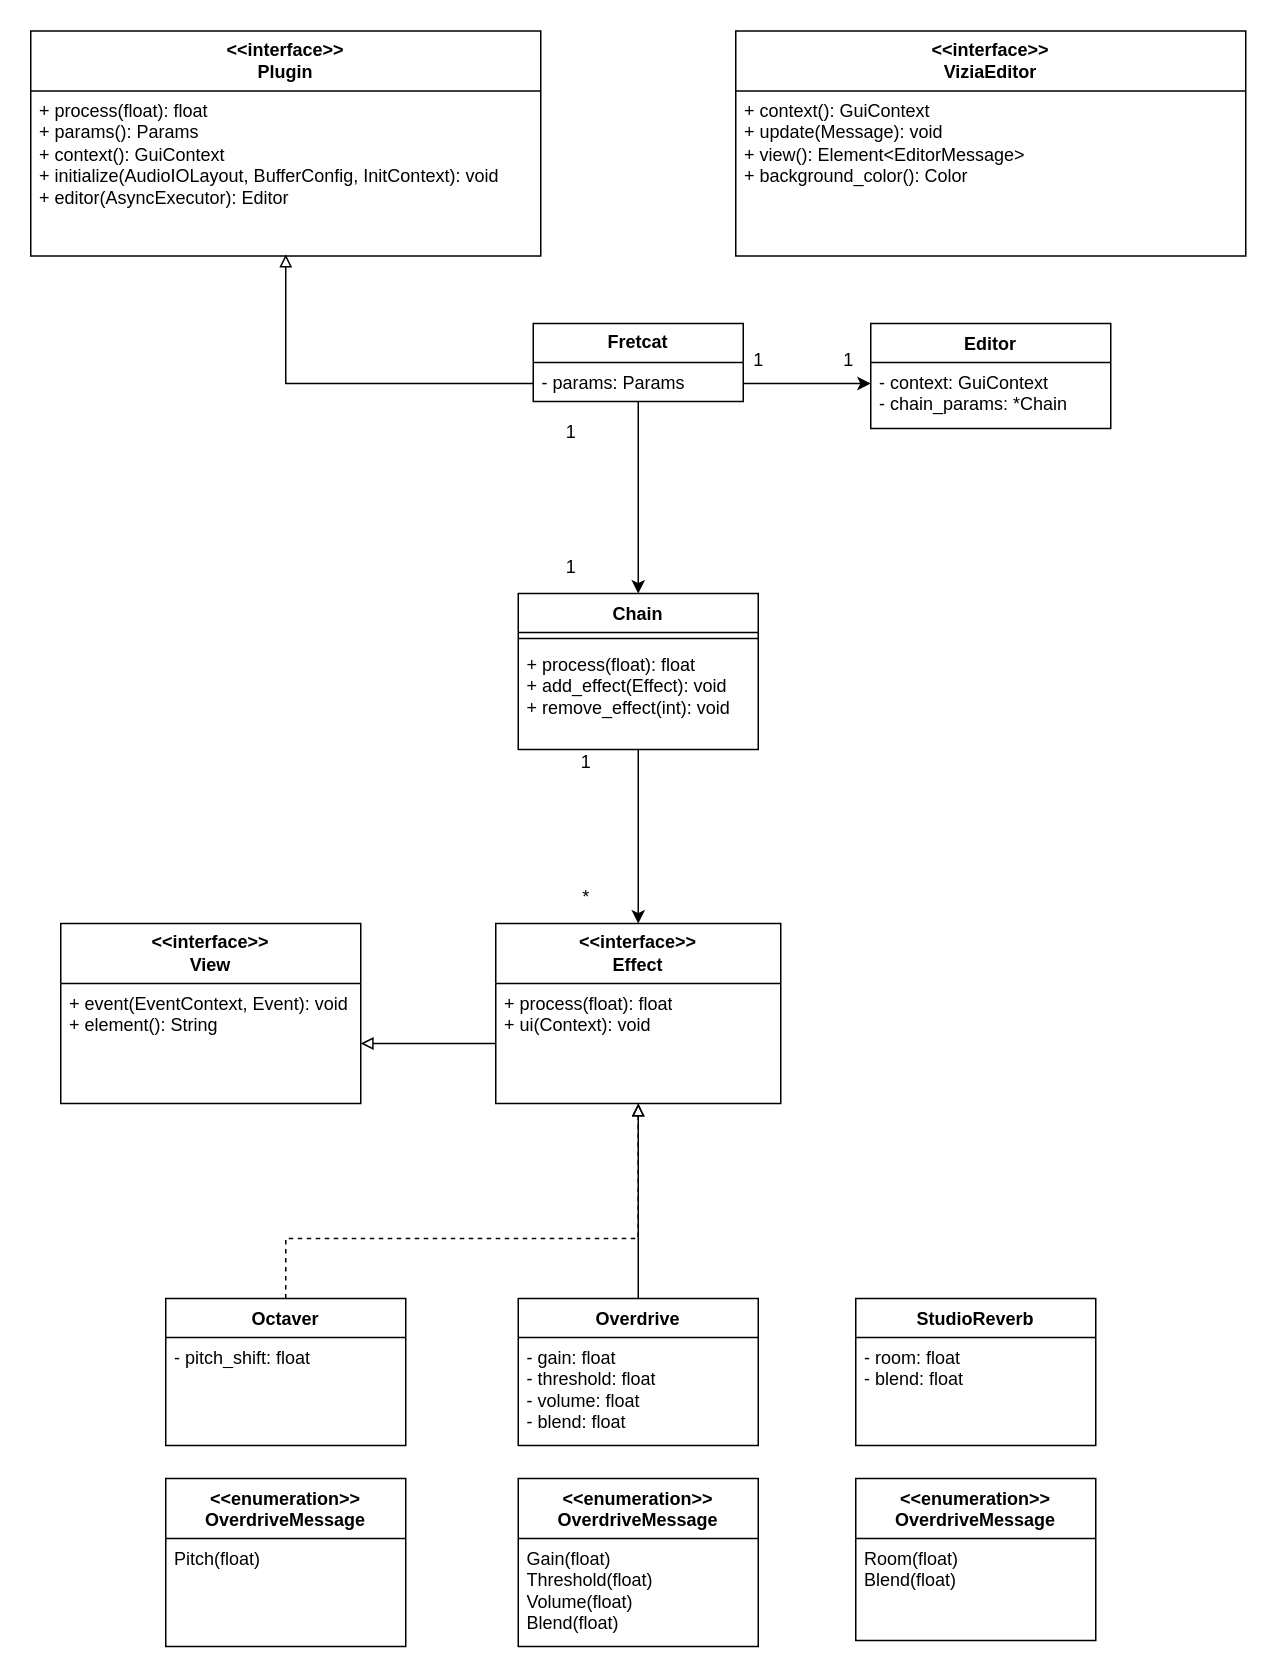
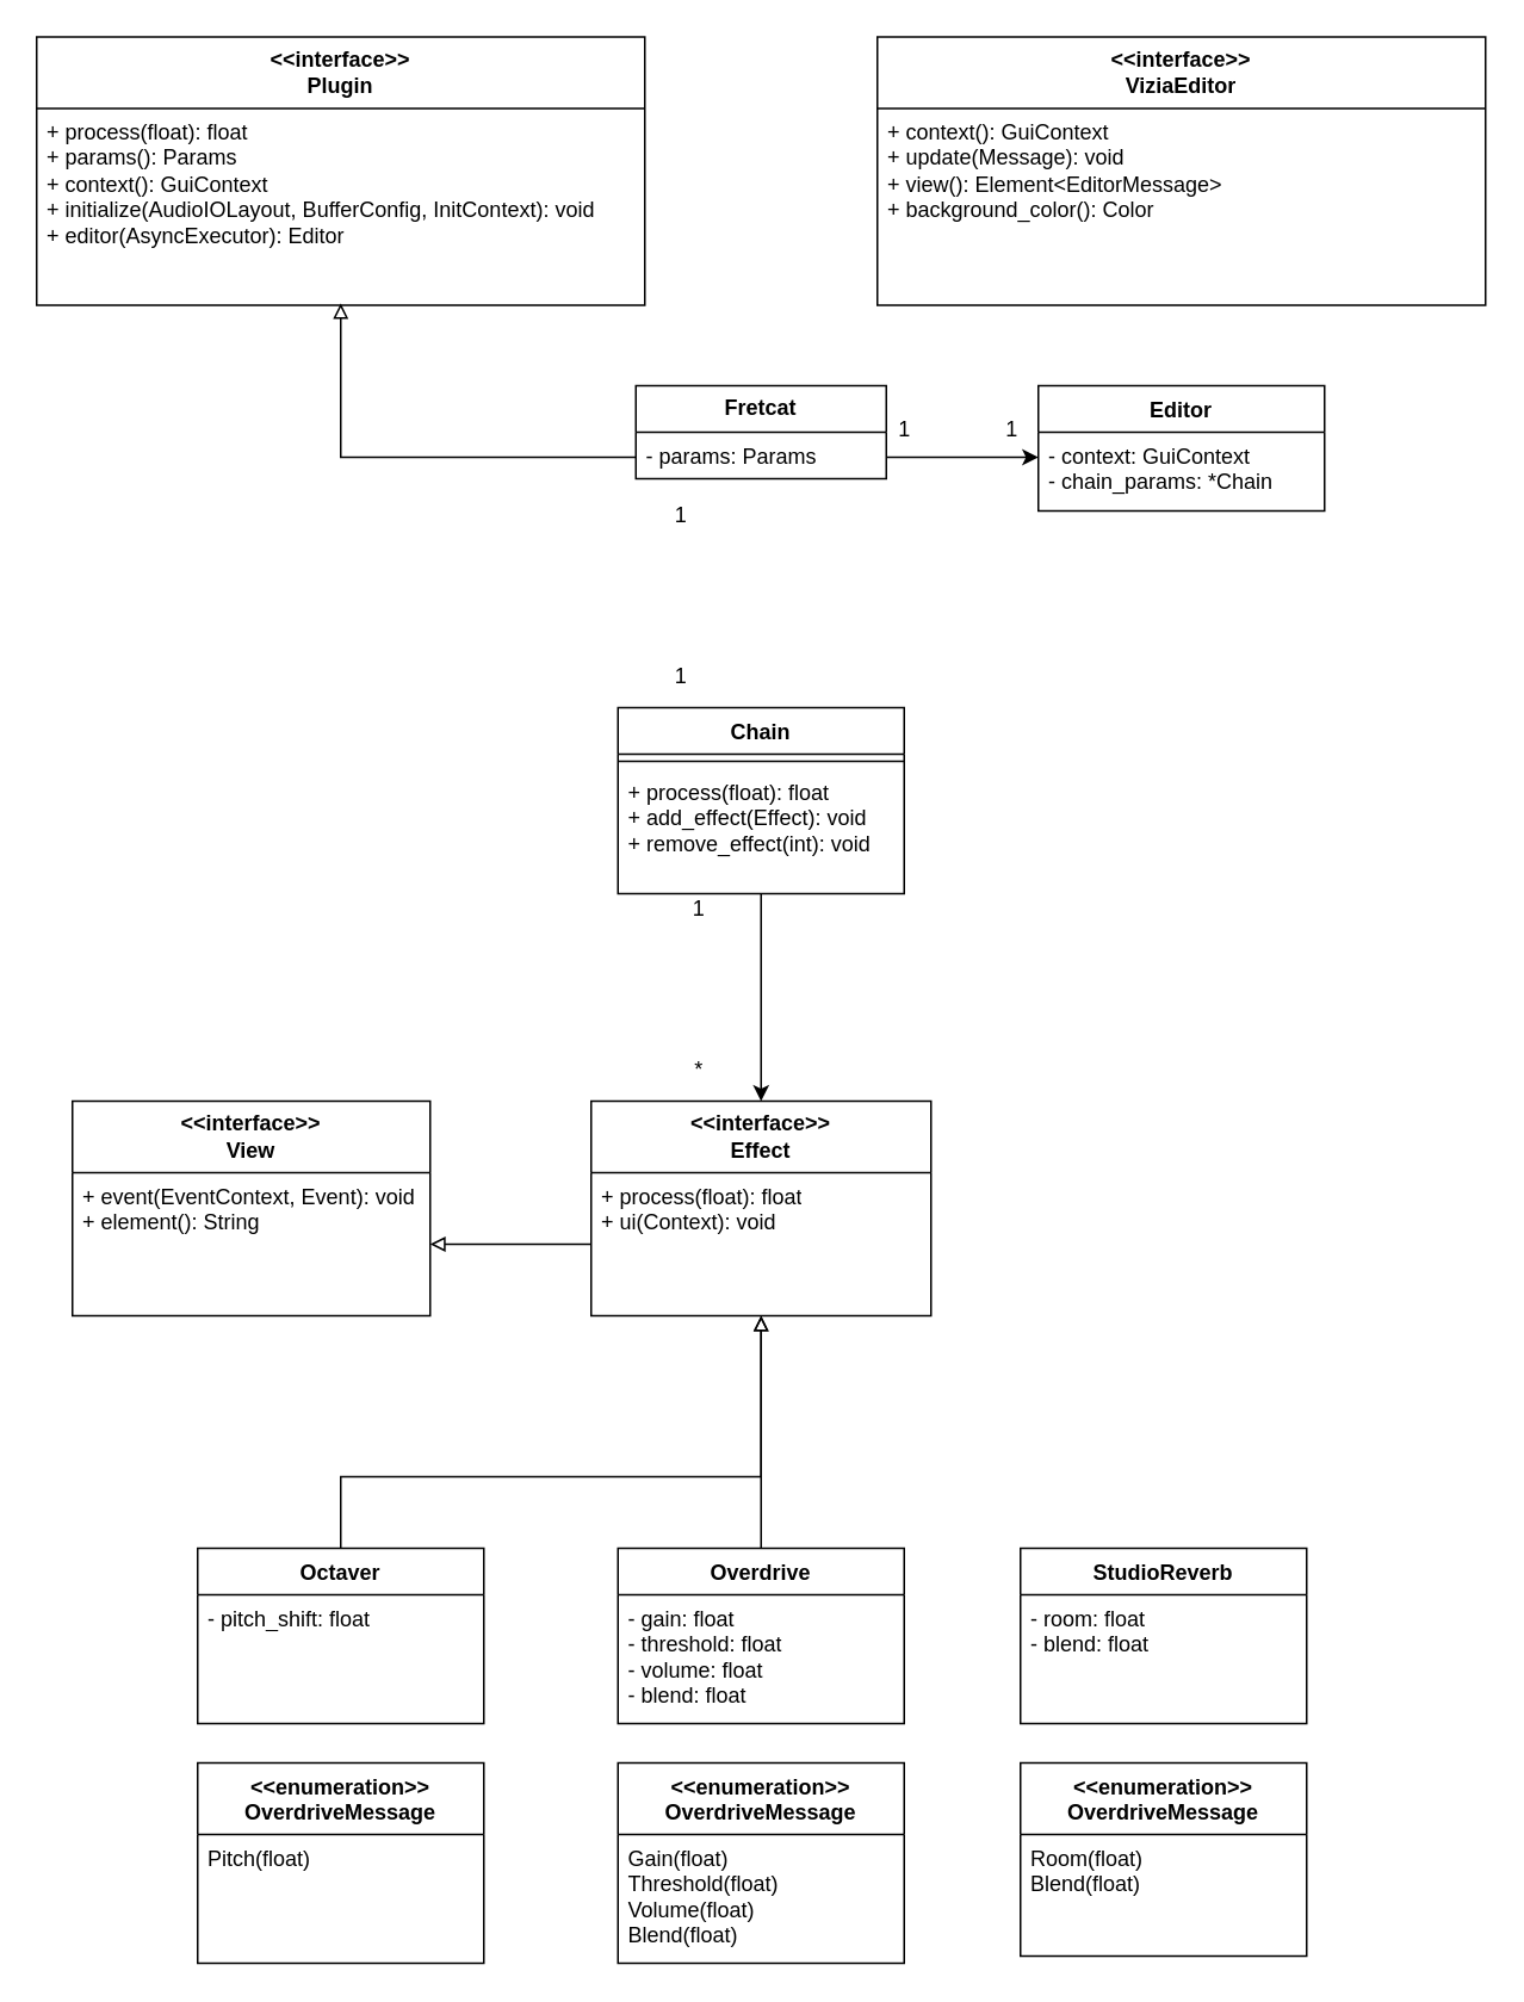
  <mxCell id="0" />
  <mxCell id="1" parent="0" />
  <mxCell id="2" value="&lt;div&gt;&lt;b&gt;&amp;lt;&amp;lt;interface&amp;gt;&amp;gt;&lt;/b&gt;&lt;/div&gt;&lt;div&gt;&lt;b&gt;Effect&lt;br&gt;&lt;/b&gt;&lt;/div&gt;" style="swimlane;fontStyle=0;childLayout=stackLayout;horizontal=1;startSize=40;fillColor=none;horizontalStack=0;resizeParent=1;resizeParentMax=0;resizeLast=0;collapsible=1;marginBottom=0;whiteSpace=wrap;html=1;" parent="1" vertex="1"><mxGeometry x="330" y="615" width="190" height="120" as="geometry" /></mxCell>
  <mxCell id="3" value="&lt;div&gt;+ process(float): float&lt;/div&gt;&lt;div&gt;+ ui(Context): void&lt;br&gt;&lt;/div&gt;" style="text;strokeColor=none;fillColor=none;align=left;verticalAlign=top;spacingLeft=4;spacingRight=4;overflow=hidden;rotatable=0;points=[[0,0.5],[1,0.5]];portConstraint=eastwest;whiteSpace=wrap;html=1;" parent="2" vertex="1"><mxGeometry y="40" width="190" height="80" as="geometry" /></mxCell>
  <mxCell id="4" value="&lt;div&gt;&lt;b&gt;&amp;lt;&amp;lt;interface&amp;gt;&amp;gt;&lt;/b&gt;&lt;/div&gt;&lt;div&gt;&lt;b&gt;Plugin&lt;br&gt;&lt;/b&gt;&lt;/div&gt;" style="swimlane;fontStyle=0;childLayout=stackLayout;horizontal=1;startSize=40;fillColor=none;horizontalStack=0;resizeParent=1;resizeParentMax=0;resizeLast=0;collapsible=1;marginBottom=0;whiteSpace=wrap;html=1;" parent="1" vertex="1"><mxGeometry x="20" y="20" width="340" height="150" as="geometry" /></mxCell>
  <mxCell id="5" value="&lt;div&gt;+ process(float): float&lt;/div&gt;&lt;div&gt;+ params(): Params&lt;br&gt;&lt;/div&gt;&lt;div&gt;+ context(): GuiContext&lt;/div&gt;&lt;div&gt;+ initialize(AudioIOLayout, BufferConfig, InitContext): void&lt;br&gt;&lt;/div&gt;&lt;div&gt;+ editor(AsyncExecutor): Editor&lt;br&gt;&lt;/div&gt;" style="text;strokeColor=none;fillColor=none;align=left;verticalAlign=top;spacingLeft=4;spacingRight=4;overflow=hidden;rotatable=0;points=[[0,0.5],[1,0.5]];portConstraint=eastwest;whiteSpace=wrap;html=1;" parent="4" vertex="1"><mxGeometry y="40" width="340" height="110" as="geometry" /></mxCell>
  <mxCell id="6" style="edgeStyle=orthogonalEdgeStyle;rounded=0;orthogonalLoop=1;jettySize=auto;html=1;entryX=0.5;entryY=0.991;entryDx=0;entryDy=0;entryPerimeter=0;endArrow=block;endFill=0;" parent="1" source="9" target="5" edge="1"><mxGeometry relative="1" as="geometry"><Array as="points"><mxPoint x="190" y="255" /></Array></mxGeometry></mxCell>
  <mxCell id="7" style="edgeStyle=orthogonalEdgeStyle;rounded=0;orthogonalLoop=1;jettySize=auto;html=1;" edge="1" parent="1" source="9" target="11"><mxGeometry relative="1" as="geometry"><Array as="points"><mxPoint x="540" y="255" /><mxPoint x="540" y="255" /></Array></mxGeometry></mxCell>
- <mxCell id="8" style="edgeStyle=orthogonalEdgeStyle;rounded=0;orthogonalLoop=1;jettySize=auto;html=1;" edge="1" parent="1" source="9" target="17"><mxGeometry relative="1" as="geometry" /></mxCell>
  <mxCell id="9" value="&lt;b&gt;Fretcat&lt;/b&gt;" style="swimlane;fontStyle=0;childLayout=stackLayout;horizontal=1;startSize=26;fillColor=none;horizontalStack=0;resizeParent=1;resizeParentMax=0;resizeLast=0;collapsible=1;marginBottom=0;whiteSpace=wrap;html=1;swimlaneLine=1;rounded=0;" parent="1" vertex="1"><mxGeometry x="355" y="215" width="140" height="52" as="geometry" /></mxCell>
  <mxCell id="10" value="- params: Params" style="text;strokeColor=none;fillColor=none;align=left;verticalAlign=top;spacingLeft=4;spacingRight=4;overflow=hidden;rotatable=0;points=[[0,0.5],[1,0.5]];portConstraint=eastwest;whiteSpace=wrap;html=1;" parent="9" vertex="1"><mxGeometry y="26" width="140" height="26" as="geometry" /></mxCell>
  <mxCell id="11" value="Editor" style="swimlane;fontStyle=1;align=center;verticalAlign=top;childLayout=stackLayout;horizontal=1;startSize=26;horizontalStack=0;resizeParent=1;resizeParentMax=0;resizeLast=0;collapsible=1;marginBottom=0;whiteSpace=wrap;html=1;" parent="1" vertex="1"><mxGeometry x="580" y="215" width="160" height="70" as="geometry" /></mxCell>
  <mxCell id="12" value="&lt;div&gt;- context: GuiContext&lt;/div&gt;&lt;div&gt;- chain_params: *Chain&lt;/div&gt;" style="text;strokeColor=none;fillColor=none;align=left;verticalAlign=top;spacingLeft=4;spacingRight=4;overflow=hidden;rotatable=0;points=[[0,0.5],[1,0.5]];portConstraint=eastwest;whiteSpace=wrap;html=1;" parent="11" vertex="1"><mxGeometry y="26" width="160" height="44" as="geometry" /></mxCell>
  <mxCell id="13" value="" style="line;strokeWidth=1;fillColor=none;align=left;verticalAlign=middle;spacingTop=-1;spacingLeft=3;spacingRight=3;rotatable=0;labelPosition=right;points=[];portConstraint=eastwest;strokeColor=none;" parent="11" vertex="1"><mxGeometry y="70" width="160" as="geometry" /></mxCell>
  <mxCell id="14" value="&lt;div&gt;&lt;b&gt;&amp;lt;&amp;lt;interface&amp;gt;&amp;gt;&lt;/b&gt;&lt;/div&gt;&lt;div&gt;&lt;b&gt;ViziaEditor&lt;br&gt;&lt;/b&gt;&lt;/div&gt;" style="swimlane;fontStyle=0;childLayout=stackLayout;horizontal=1;startSize=40;fillColor=none;horizontalStack=0;resizeParent=1;resizeParentMax=0;resizeLast=0;collapsible=1;marginBottom=0;whiteSpace=wrap;html=1;" parent="1" vertex="1"><mxGeometry x="490" y="20" width="340" height="150" as="geometry" /></mxCell>
  <mxCell id="15" value="&lt;div&gt;+ context(): GuiContext&lt;/div&gt;&lt;div&gt;+ update(Message): void&lt;br&gt;&lt;/div&gt;&lt;div&gt;+ view(): Element&amp;lt;EditorMessage&amp;gt;&lt;br&gt;&lt;/div&gt;&lt;div&gt;+ background_color(): Color&lt;br&gt;&lt;/div&gt;" style="text;strokeColor=none;fillColor=none;align=left;verticalAlign=top;spacingLeft=4;spacingRight=4;overflow=hidden;rotatable=0;points=[[0,0.5],[1,0.5]];portConstraint=eastwest;whiteSpace=wrap;html=1;" parent="14" vertex="1"><mxGeometry y="40" width="340" height="110" as="geometry" /></mxCell>
  <mxCell id="16" style="edgeStyle=orthogonalEdgeStyle;rounded=0;orthogonalLoop=1;jettySize=auto;html=1;" edge="1" parent="1" source="17" target="2"><mxGeometry relative="1" as="geometry" /></mxCell>
  <mxCell id="17" value="Chain" style="swimlane;fontStyle=1;align=center;verticalAlign=top;childLayout=stackLayout;horizontal=1;startSize=26;horizontalStack=0;resizeParent=1;resizeParentMax=0;resizeLast=0;collapsible=1;marginBottom=0;whiteSpace=wrap;html=1;" parent="1" vertex="1"><mxGeometry x="345" y="395" width="160" height="104" as="geometry" /></mxCell>
  <mxCell id="18" value="" style="line;strokeWidth=1;fillColor=none;align=left;verticalAlign=middle;spacingTop=-1;spacingLeft=3;spacingRight=3;rotatable=0;labelPosition=right;points=[];portConstraint=eastwest;strokeColor=inherit;" parent="17" vertex="1"><mxGeometry y="26" width="160" height="8" as="geometry" /></mxCell>
  <mxCell id="19" value="&lt;div&gt;+ process(float): float&lt;/div&gt;&lt;div&gt;+ add_effect(Effect): void&lt;/div&gt;&lt;div&gt;+ remove_effect(int): void&lt;/div&gt;" style="text;strokeColor=none;fillColor=none;align=left;verticalAlign=top;spacingLeft=4;spacingRight=4;overflow=hidden;rotatable=0;points=[[0,0.5],[1,0.5]];portConstraint=eastwest;whiteSpace=wrap;html=1;" parent="17" vertex="1"><mxGeometry y="34" width="160" height="70" as="geometry" /></mxCell>
  <mxCell id="20" style="edgeStyle=orthogonalEdgeStyle;rounded=0;orthogonalLoop=1;jettySize=auto;html=1;endArrow=block;endFill=0;" edge="1" parent="1" source="21" target="2"><mxGeometry relative="1" as="geometry" /></mxCell>
  <mxCell id="21" value="Overdrive" style="swimlane;fontStyle=1;align=center;verticalAlign=top;childLayout=stackLayout;horizontal=1;startSize=26;horizontalStack=0;resizeParent=1;resizeParentMax=0;resizeLast=0;collapsible=1;marginBottom=0;whiteSpace=wrap;html=1;" parent="1" vertex="1"><mxGeometry x="345" y="865" width="160" height="98" as="geometry" /></mxCell>
  <mxCell id="22" value="- gain: float&lt;br&gt;- threshold: float&lt;br&gt;- volume: float&lt;br&gt;- blend: float" style="text;strokeColor=none;fillColor=none;align=left;verticalAlign=top;spacingLeft=4;spacingRight=4;overflow=hidden;rotatable=0;points=[[0,0.5],[1,0.5]];portConstraint=eastwest;whiteSpace=wrap;html=1;" parent="21" vertex="1"><mxGeometry y="26" width="160" height="64" as="geometry" /></mxCell>
  <mxCell id="23" value="" style="line;strokeWidth=1;fillColor=none;align=left;verticalAlign=middle;spacingTop=-1;spacingLeft=3;spacingRight=3;rotatable=0;labelPosition=right;points=[];portConstraint=eastwest;strokeColor=none;" parent="21" vertex="1"><mxGeometry y="90" width="160" height="8" as="geometry" /></mxCell>
  <mxCell id="24" value="&lt;div&gt;&lt;b&gt;&amp;lt;&amp;lt;interface&amp;gt;&amp;gt;&lt;/b&gt;&lt;/div&gt;&lt;div&gt;&lt;b&gt;View&lt;br&gt;&lt;/b&gt;&lt;/div&gt;" style="swimlane;fontStyle=0;childLayout=stackLayout;horizontal=1;startSize=40;fillColor=none;horizontalStack=0;resizeParent=1;resizeParentMax=0;resizeLast=0;collapsible=1;marginBottom=0;whiteSpace=wrap;html=1;" vertex="1" parent="1"><mxGeometry x="40" y="615" width="200" height="120" as="geometry" /></mxCell>
  <mxCell id="25" value="&lt;div&gt;+ event(EventContext, Event): void&lt;/div&gt;&lt;div&gt;+ element(): String&lt;/div&gt;" style="text;strokeColor=none;fillColor=none;align=left;verticalAlign=top;spacingLeft=4;spacingRight=4;overflow=hidden;rotatable=0;points=[[0,0.5],[1,0.5]];portConstraint=eastwest;whiteSpace=wrap;html=1;" vertex="1" parent="24"><mxGeometry y="40" width="200" height="80" as="geometry" /></mxCell>
  <mxCell id="26" value="*" style="text;html=1;align=center;verticalAlign=middle;resizable=0;points=[];autosize=1;strokeColor=none;fillColor=none;" vertex="1" parent="1"><mxGeometry x="375" y="583" width="30" height="30" as="geometry" /></mxCell>
  <mxCell id="27" value="1" style="text;html=1;align=center;verticalAlign=middle;resizable=0;points=[];autosize=1;strokeColor=none;fillColor=none;" vertex="1" parent="1"><mxGeometry x="375" y="493" width="30" height="30" as="geometry" /></mxCell>
  <mxCell id="28" style="edgeStyle=orthogonalEdgeStyle;rounded=0;orthogonalLoop=1;jettySize=auto;html=1;endArrow=block;endFill=0;" edge="1" parent="1" source="3" target="25"><mxGeometry relative="1" as="geometry" /></mxCell>
  <mxCell id="29" value="1" style="text;html=1;align=center;verticalAlign=middle;resizable=0;points=[];autosize=1;strokeColor=none;fillColor=none;" vertex="1" parent="1"><mxGeometry x="365" y="273" width="30" height="30" as="geometry" /></mxCell>
  <mxCell id="30" value="1" style="text;html=1;align=center;verticalAlign=middle;resizable=0;points=[];autosize=1;strokeColor=none;fillColor=none;" vertex="1" parent="1"><mxGeometry x="365" y="363" width="30" height="30" as="geometry" /></mxCell>
  <mxCell id="31" value="1" style="text;html=1;align=center;verticalAlign=middle;resizable=0;points=[];autosize=1;strokeColor=none;fillColor=none;" vertex="1" parent="1"><mxGeometry x="490" y="225" width="30" height="30" as="geometry" /></mxCell>
  <mxCell id="32" value="1" style="text;html=1;align=center;verticalAlign=middle;resizable=0;points=[];autosize=1;strokeColor=none;fillColor=none;" vertex="1" parent="1"><mxGeometry x="550" y="225" width="30" height="30" as="geometry" /></mxCell>
  <mxCell id="33" value="StudioReverb" style="swimlane;fontStyle=1;align=center;verticalAlign=top;childLayout=stackLayout;horizontal=1;startSize=26;horizontalStack=0;resizeParent=1;resizeParentMax=0;resizeLast=0;collapsible=1;marginBottom=0;whiteSpace=wrap;html=1;" vertex="1" parent="1"><mxGeometry x="570" y="865" width="160" height="98" as="geometry" /></mxCell>
  <mxCell id="34" value="- room: float&lt;br&gt;- blend: float" style="text;strokeColor=none;fillColor=none;align=left;verticalAlign=top;spacingLeft=4;spacingRight=4;overflow=hidden;rotatable=0;points=[[0,0.5],[1,0.5]];portConstraint=eastwest;whiteSpace=wrap;html=1;" vertex="1" parent="33"><mxGeometry y="26" width="160" height="64" as="geometry" /></mxCell>
  <mxCell id="35" value="" style="line;strokeWidth=1;fillColor=none;align=left;verticalAlign=middle;spacingTop=-1;spacingLeft=3;spacingRight=3;rotatable=0;labelPosition=right;points=[];portConstraint=eastwest;strokeColor=none;" vertex="1" parent="33"><mxGeometry y="90" width="160" height="8" as="geometry" /></mxCell>
- <mxCell id="36" style="edgeStyle=orthogonalEdgeStyle;rounded=0;orthogonalLoop=1;jettySize=auto;html=1;endArrow=block;endFill=0;dashed=1;" edge="1" parent="1" source="37" target="2"><mxGeometry relative="1" as="geometry"><Array as="points"><mxPoint x="190" y="825" /><mxPoint x="425" y="825" /></Array></mxGeometry></mxCell>
+ <mxCell id="36" style="edgeStyle=orthogonalEdgeStyle;rounded=0;orthogonalLoop=1;jettySize=auto;html=1;endArrow=block;endFill=0;" edge="1" parent="1" source="37" target="2"><mxGeometry relative="1" as="geometry"><Array as="points"><mxPoint x="190" y="825" /><mxPoint x="425" y="825" /></Array></mxGeometry></mxCell>
  <mxCell id="37" value="Octaver" style="swimlane;fontStyle=1;align=center;verticalAlign=top;childLayout=stackLayout;horizontal=1;startSize=26;horizontalStack=0;resizeParent=1;resizeParentMax=0;resizeLast=0;collapsible=1;marginBottom=0;whiteSpace=wrap;html=1;" vertex="1" parent="1"><mxGeometry x="110" y="865" width="160" height="98" as="geometry" /></mxCell>
  <mxCell id="38" value="- pitch_shift: float" style="text;strokeColor=none;fillColor=none;align=left;verticalAlign=top;spacingLeft=4;spacingRight=4;overflow=hidden;rotatable=0;points=[[0,0.5],[1,0.5]];portConstraint=eastwest;whiteSpace=wrap;html=1;" vertex="1" parent="37"><mxGeometry y="26" width="160" height="64" as="geometry" /></mxCell>
  <mxCell id="39" value="" style="line;strokeWidth=1;fillColor=none;align=left;verticalAlign=middle;spacingTop=-1;spacingLeft=3;spacingRight=3;rotatable=0;labelPosition=right;points=[];portConstraint=eastwest;strokeColor=none;" vertex="1" parent="37"><mxGeometry y="90" width="160" height="8" as="geometry" /></mxCell>
  <mxCell id="40" value="&amp;lt;&amp;lt;enumeration&amp;gt;&amp;gt;&lt;br&gt;OverdriveMessage&lt;br&gt;" style="swimlane;fontStyle=1;align=center;verticalAlign=top;childLayout=stackLayout;horizontal=1;startSize=40;horizontalStack=0;resizeParent=1;resizeParentMax=0;resizeLast=0;collapsible=1;marginBottom=0;whiteSpace=wrap;html=1;" vertex="1" parent="1"><mxGeometry x="345" y="985" width="160" height="112" as="geometry" /></mxCell>
  <mxCell id="41" value="Gain(float)&lt;br&gt;Threshold(float)&lt;br&gt;Volume(float)&lt;br&gt;Blend(float)" style="text;strokeColor=none;fillColor=none;align=left;verticalAlign=top;spacingLeft=4;spacingRight=4;overflow=hidden;rotatable=0;points=[[0,0.5],[1,0.5]];portConstraint=eastwest;whiteSpace=wrap;html=1;" vertex="1" parent="40"><mxGeometry y="40" width="160" height="64" as="geometry" /></mxCell>
  <mxCell id="42" value="" style="line;strokeWidth=1;fillColor=none;align=left;verticalAlign=middle;spacingTop=-1;spacingLeft=3;spacingRight=3;rotatable=0;labelPosition=right;points=[];portConstraint=eastwest;strokeColor=none;" vertex="1" parent="40"><mxGeometry y="104" width="160" height="8" as="geometry" /></mxCell>
  <mxCell id="43" value="&amp;lt;&amp;lt;enumeration&amp;gt;&amp;gt;&lt;br&gt;OverdriveMessage&lt;br&gt;" style="swimlane;fontStyle=1;align=center;verticalAlign=top;childLayout=stackLayout;horizontal=1;startSize=40;horizontalStack=0;resizeParent=1;resizeParentMax=0;resizeLast=0;collapsible=1;marginBottom=0;whiteSpace=wrap;html=1;" vertex="1" parent="1"><mxGeometry x="570" y="985" width="160" height="108" as="geometry" /></mxCell>
  <mxCell id="44" value="Room(float)&lt;br&gt;Blend(float)" style="text;strokeColor=none;fillColor=none;align=left;verticalAlign=top;spacingLeft=4;spacingRight=4;overflow=hidden;rotatable=0;points=[[0,0.5],[1,0.5]];portConstraint=eastwest;whiteSpace=wrap;html=1;" vertex="1" parent="43"><mxGeometry y="40" width="160" height="60" as="geometry" /></mxCell>
  <mxCell id="45" value="" style="line;strokeWidth=1;fillColor=none;align=left;verticalAlign=middle;spacingTop=-1;spacingLeft=3;spacingRight=3;rotatable=0;labelPosition=right;points=[];portConstraint=eastwest;strokeColor=none;" vertex="1" parent="43"><mxGeometry y="100" width="160" height="8" as="geometry" /></mxCell>
  <mxCell id="46" value="&amp;lt;&amp;lt;enumeration&amp;gt;&amp;gt;&lt;br&gt;OverdriveMessage&lt;br&gt;" style="swimlane;fontStyle=1;align=center;verticalAlign=top;childLayout=stackLayout;horizontal=1;startSize=40;horizontalStack=0;resizeParent=1;resizeParentMax=0;resizeLast=0;collapsible=1;marginBottom=0;whiteSpace=wrap;html=1;" vertex="1" parent="1"><mxGeometry x="110" y="985" width="160" height="112" as="geometry" /></mxCell>
  <mxCell id="47" value="Pitch(float)" style="text;strokeColor=none;fillColor=none;align=left;verticalAlign=top;spacingLeft=4;spacingRight=4;overflow=hidden;rotatable=0;points=[[0,0.5],[1,0.5]];portConstraint=eastwest;whiteSpace=wrap;html=1;" vertex="1" parent="46"><mxGeometry y="40" width="160" height="64" as="geometry" /></mxCell>
  <mxCell id="48" value="" style="line;strokeWidth=1;fillColor=none;align=left;verticalAlign=middle;spacingTop=-1;spacingLeft=3;spacingRight=3;rotatable=0;labelPosition=right;points=[];portConstraint=eastwest;strokeColor=none;" vertex="1" parent="46"><mxGeometry y="104" width="160" height="8" as="geometry" /></mxCell>
